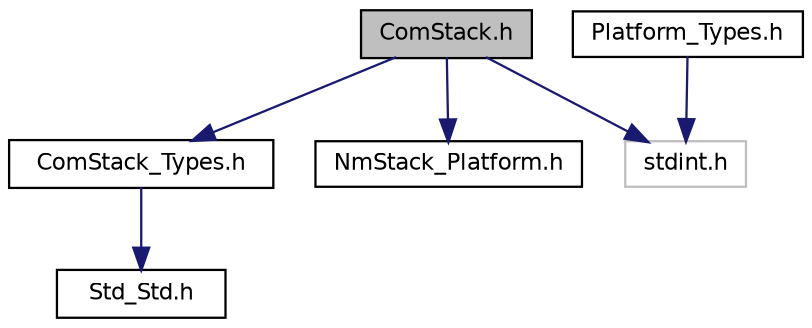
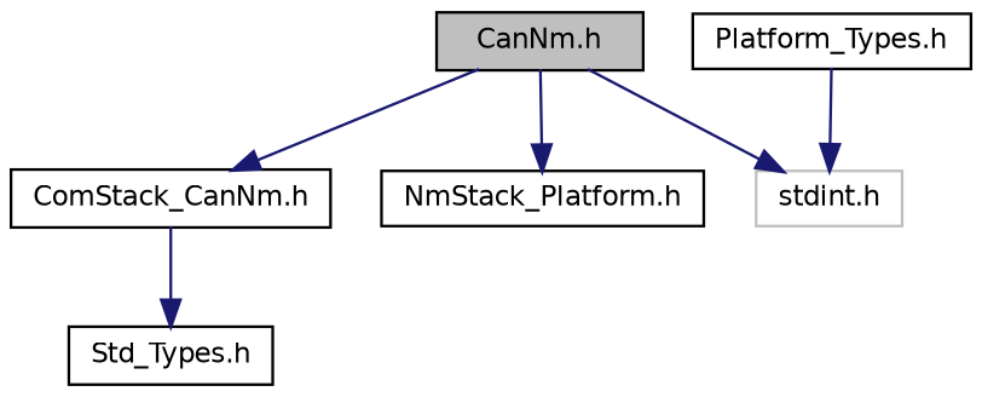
  digraph {
    node [color=black fillcolor=white fontname=Helvetica fontsize=10 shape=record style=filled]
    edge [color=midnightblue fontname=Helvetica fontsize=10 labelfontname=Helvetica labelfontsize=10 style=solid]
-   n1 [fillcolor=grey75 fontcolor=black height=0.2 label="ComStack.h" width=0.4]
-   n2 [height=0.2 label="ComStack_Types.h" width=0.4]
+   n1 [fillcolor=grey75 fontcolor=black height=0.2 label="CanNm.h" width=0.4]
+   n2 [height=0.2 label="ComStack_CanNm.h" width=0.4]
    n3 [height=0.2 label="NmStack_Platform.h" width=0.4]
    n4 [color=grey75 height=0.2 label="stdint.h" width=0.4]
-   n5 [height=0.2 label="Std_Std.h" width=0.4]
+   n5 [height=0.2 label="Std_Types.h" width=0.4]
    n6 [height=0.2 label="Platform_Types.h" width=0.4]
    n1 -> n2
    n1 -> n3
    n1 -> n4
    n2 -> n5
    n6 -> n4
  }
